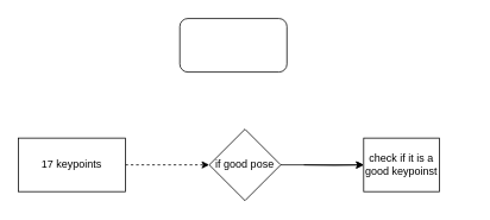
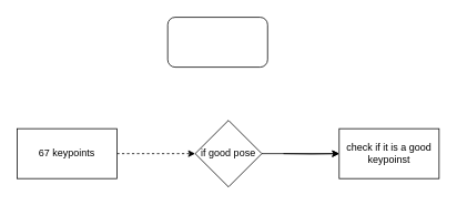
  <mxCell id="0" />
  <mxCell id="1" parent="0" />
  <mxCell id="2" value="" style="edgeStyle=orthogonalEdgeStyle;rounded=0;orthogonalLoop=1;jettySize=auto;html=1;dashed=1;" edge="1" parent="1" source="3" target="7"><mxGeometry relative="1" as="geometry"><mxPoint x="220" y="184" as="targetPoint" /></mxGeometry></mxCell>
- <mxCell id="3" value="17 keypoints" style="rounded=0;whiteSpace=wrap;html=1;" vertex="1" parent="1"><mxGeometry x="20" y="154" width="120" height="60" as="geometry" /></mxCell>
+ <mxCell id="3" value="67 keypoints" style="rounded=0;whiteSpace=wrap;html=1;" vertex="1" parent="1"><mxGeometry x="20" y="154" width="120" height="60" as="geometry" /></mxCell>
  <mxCell id="4" value="" style="edgeStyle=orthogonalEdgeStyle;rounded=0;orthogonalLoop=1;jettySize=auto;html=1;" edge="1" parent="1" target="5"><mxGeometry relative="1" as="geometry"><mxPoint x="340" y="184" as="sourcePoint" /></mxGeometry></mxCell>
- <mxCell id="5" value="check if it is a good keypoinst" style="rounded=0;whiteSpace=wrap;html=1;" vertex="1" parent="1"><mxGeometry x="407" y="154" width="85" height="60" as="geometry" /></mxCell>
+ <mxCell id="5" value="check if it is a good keypoinst" style="rounded=0;whiteSpace=wrap;html=1;" vertex="1" parent="1"><mxGeometry x="407" y="154" width="120" height="60" as="geometry" /></mxCell>
  <mxCell id="6" value="" style="edgeStyle=orthogonalEdgeStyle;rounded=0;orthogonalLoop=1;jettySize=auto;html=1;" edge="1" parent="1" source="7" target="5"><mxGeometry relative="1" as="geometry" /></mxCell>
  <mxCell id="7" value="if good pose" style="rhombus;whiteSpace=wrap;html=1;" vertex="1" parent="1"><mxGeometry x="234" y="144" width="80" height="80" as="geometry" /></mxCell>
  <mxCell id="8" value="" style="rounded=1;whiteSpace=wrap;html=1;" vertex="1" parent="1"><mxGeometry x="201" y="20" width="120" height="60" as="geometry" /></mxCell>
